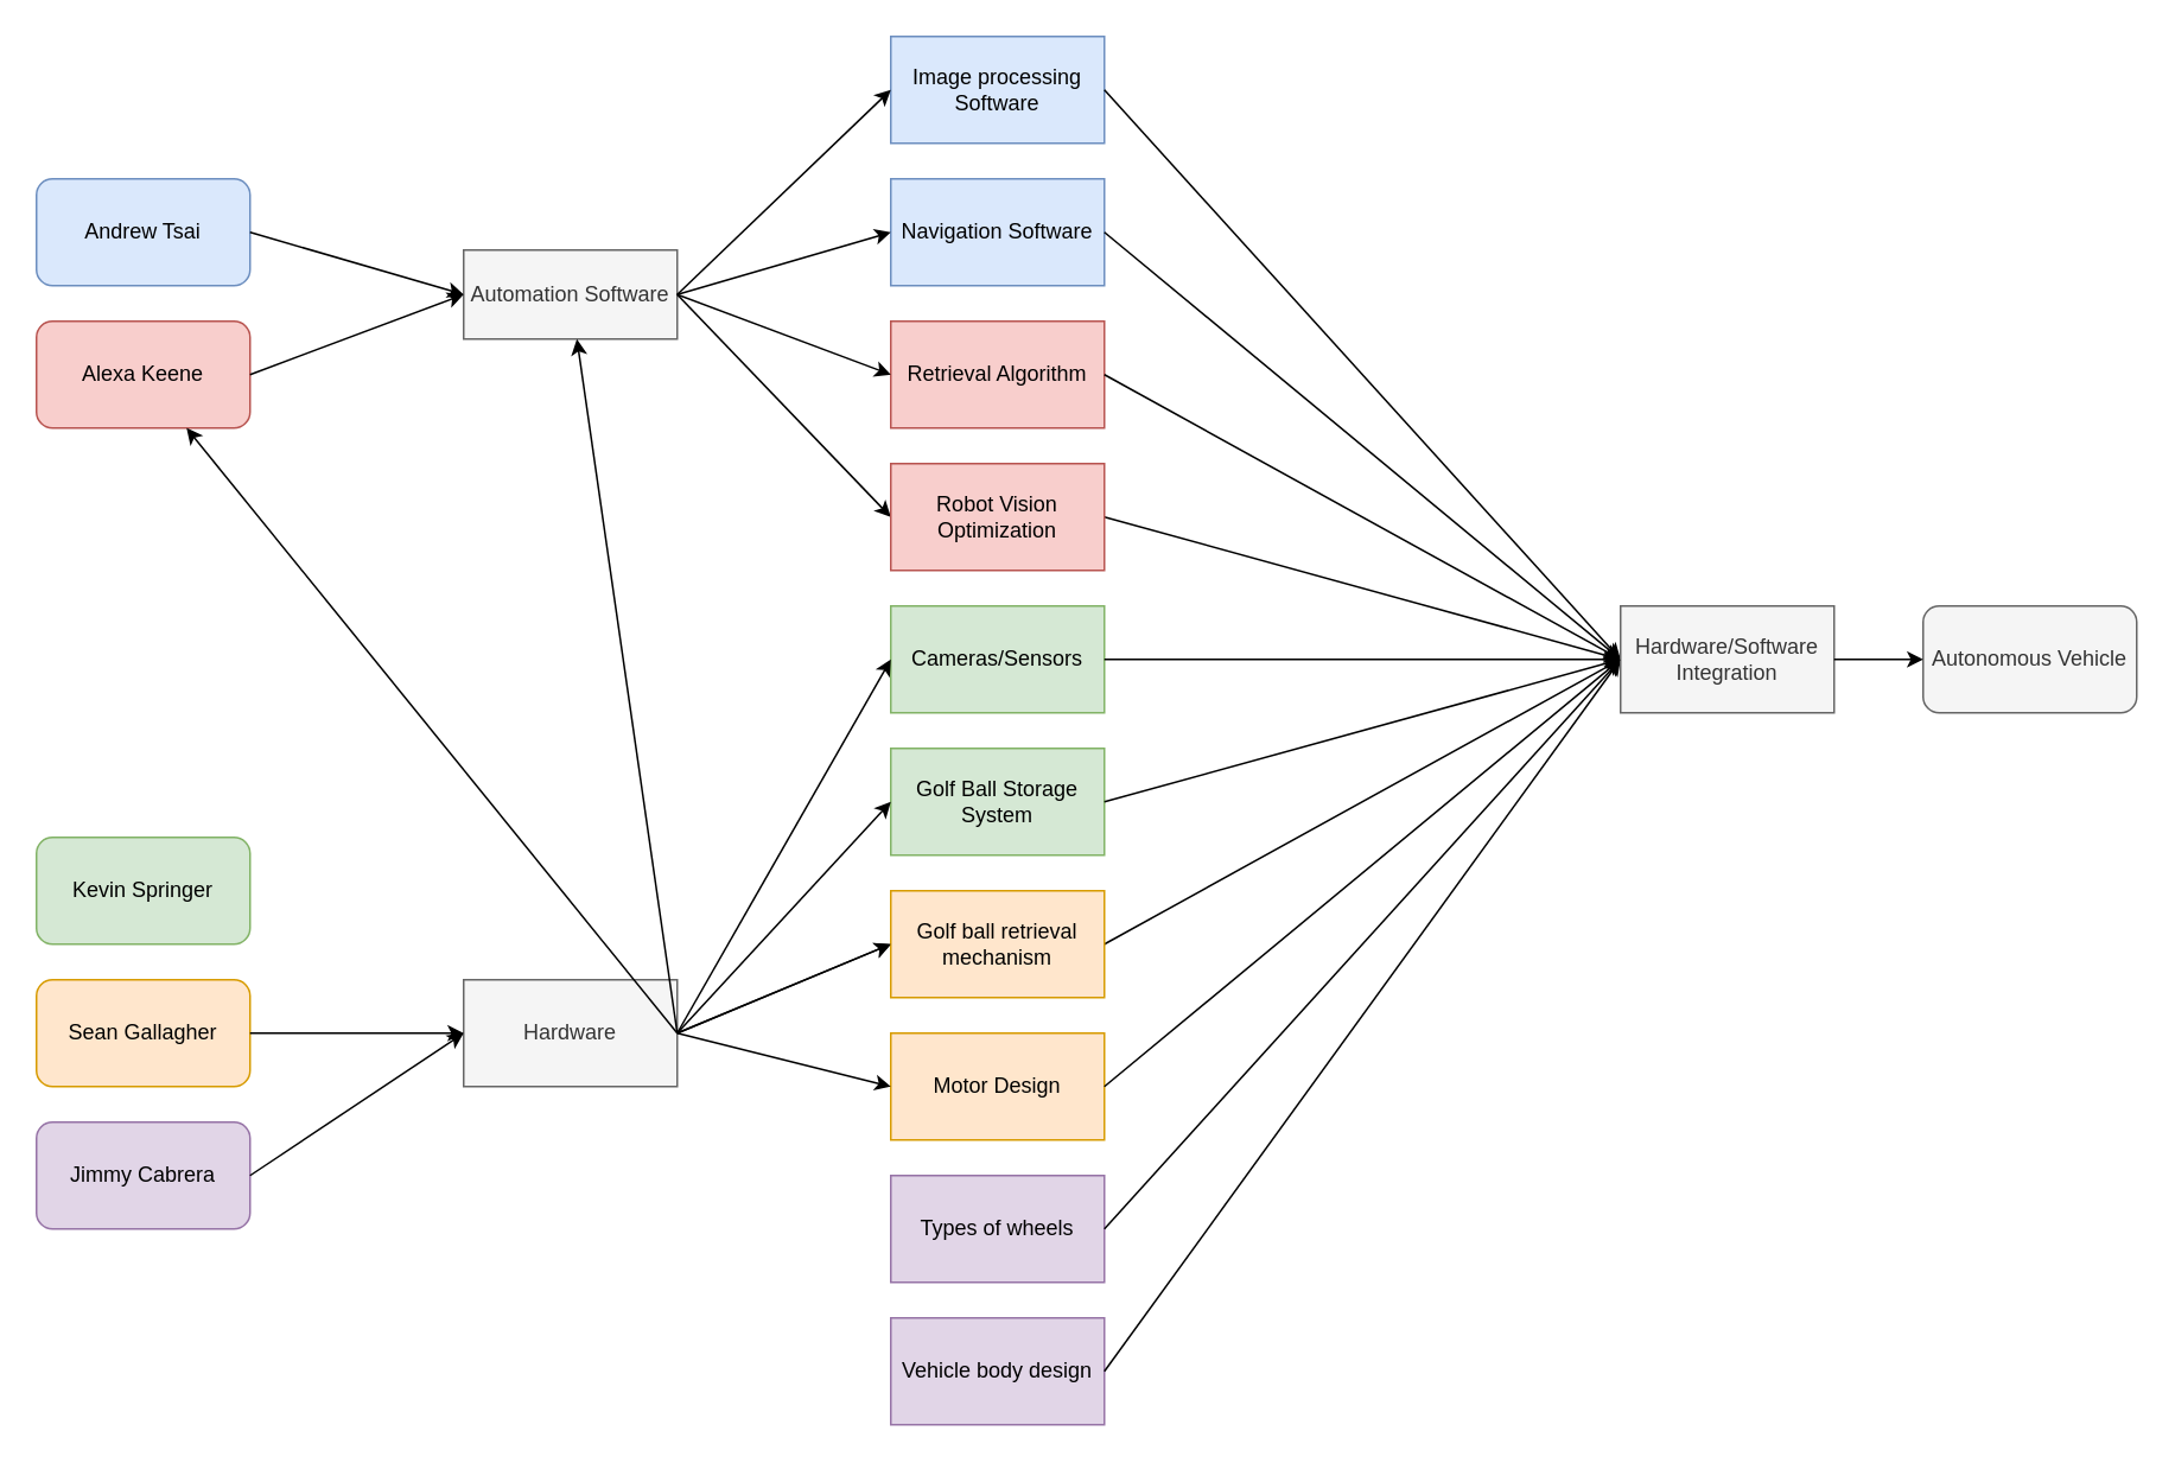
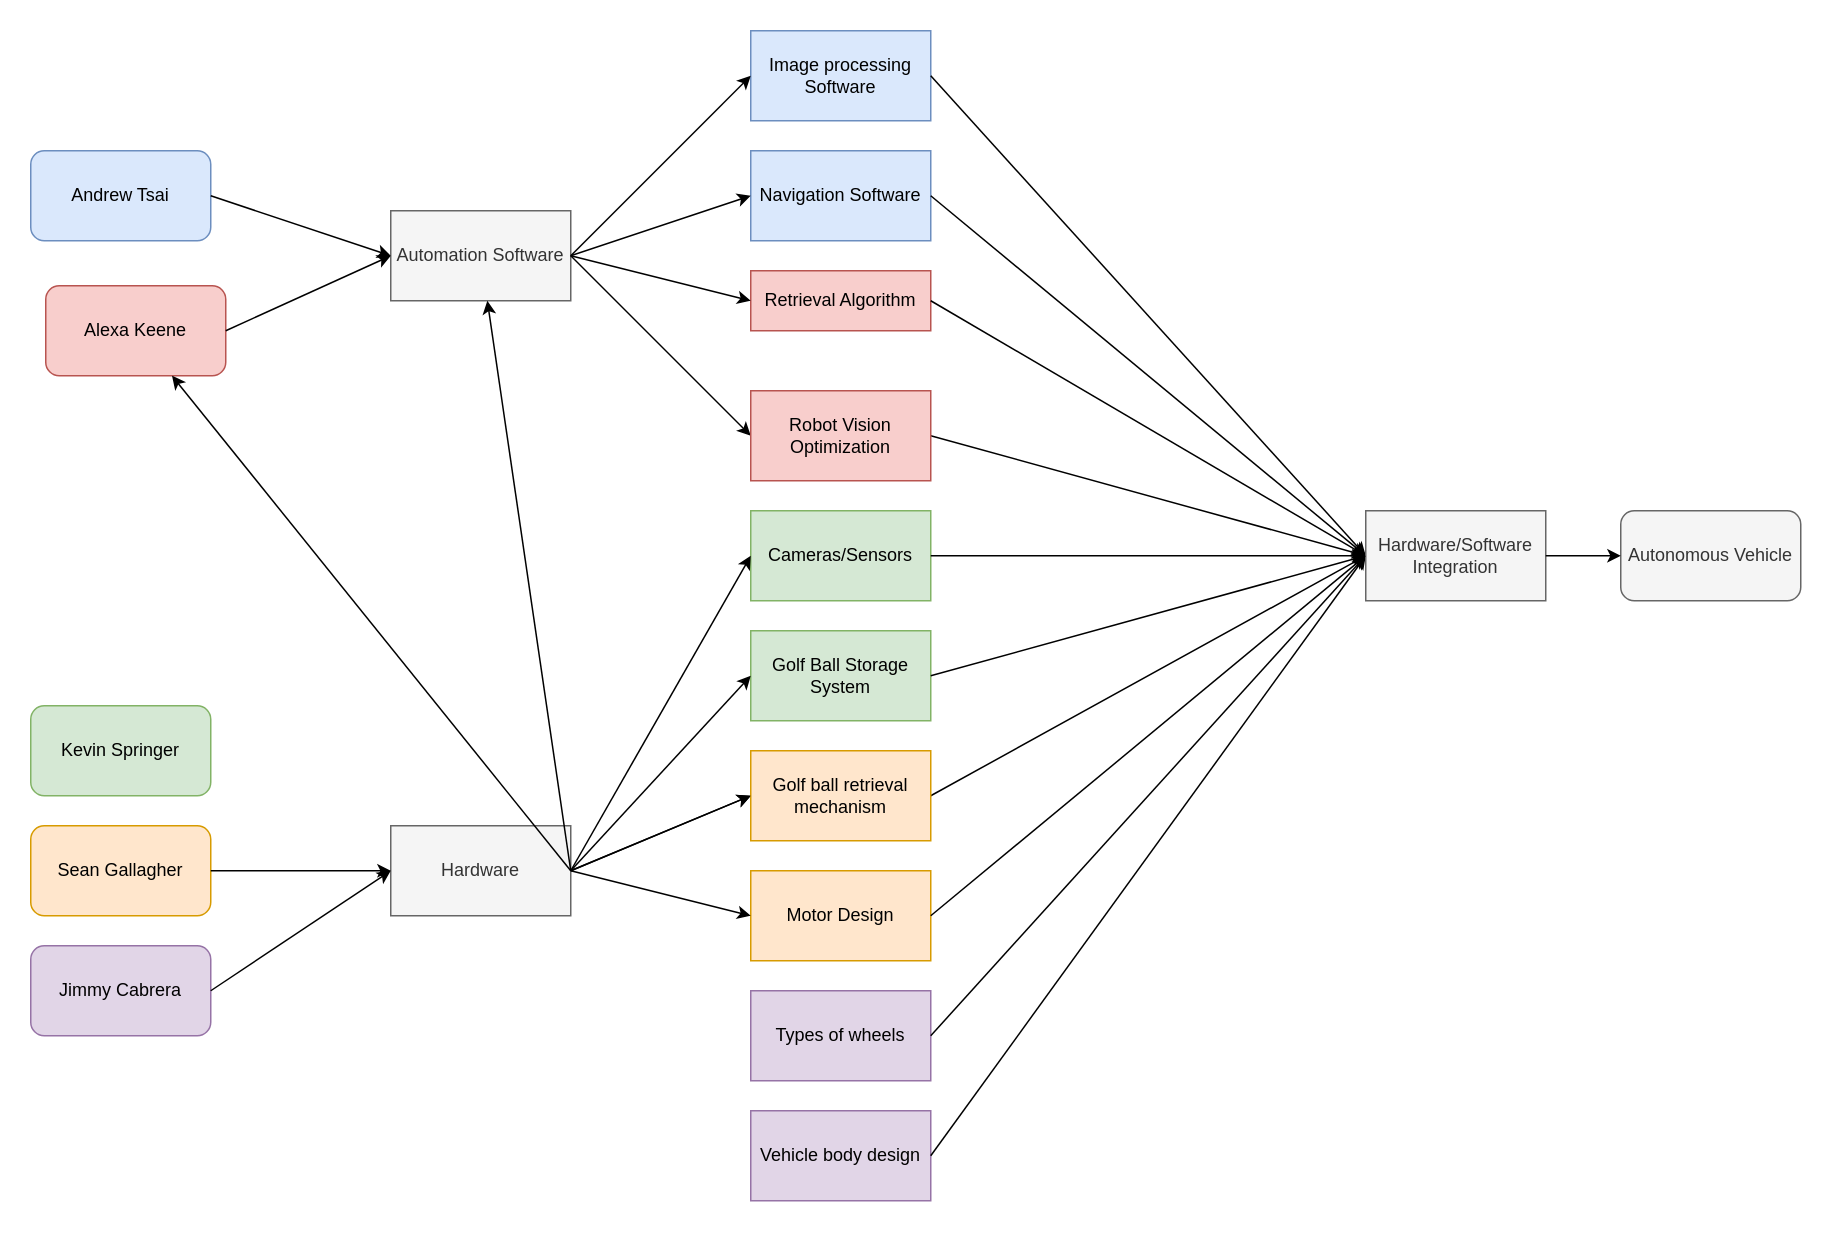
  <mxCell id="0" />
  <mxCell id="1" parent="0" />
  <mxCell id="2" value="Sean Gallagher" style="rounded=1;whiteSpace=wrap;html=1;fillColor=#ffe6cc;strokeColor=#d79b00;" parent="1" vertex="1"><mxGeometry x="20" y="550" width="120" height="60" as="geometry" /></mxCell>
  <mxCell id="3" value="Kevin Springer" style="rounded=1;whiteSpace=wrap;html=1;fillColor=#d5e8d4;strokeColor=#82b366;" parent="1" vertex="1"><mxGeometry x="20" y="470" width="120" height="60" as="geometry" /></mxCell>
- <mxCell id="4" value="Alexa Keene" style="rounded=1;whiteSpace=wrap;html=1;fillColor=#f8cecc;strokeColor=#b85450;" parent="1" vertex="1"><mxGeometry x="20" y="180" width="120" height="60" as="geometry" /></mxCell>
+ <mxCell id="4" value="Alexa Keene" style="rounded=1;whiteSpace=wrap;html=1;fillColor=#f8cecc;strokeColor=#b85450;" parent="1" vertex="1"><mxGeometry x="30" y="190" width="120" height="60" as="geometry" /></mxCell>
  <mxCell id="5" value="Andrew Tsai" style="rounded=1;whiteSpace=wrap;html=1;fillColor=#dae8fc;strokeColor=#6c8ebf;" parent="1" vertex="1"><mxGeometry x="20" y="100" width="120" height="60" as="geometry" /></mxCell>
  <mxCell id="6" value="Jimmy Cabrera" style="rounded=1;whiteSpace=wrap;html=1;fillColor=#e1d5e7;strokeColor=#9673a6;" parent="1" vertex="1"><mxGeometry x="20" y="630" width="120" height="60" as="geometry" /></mxCell>
- <mxCell id="7" value="Automation Software" style="rounded=0;whiteSpace=wrap;html=1;fillColor=#f5f5f5;strokeColor=#666666;fontColor=#333333;" parent="1" vertex="1"><mxGeometry x="260" y="140" width="120" height="50" as="geometry" /></mxCell>
+ <mxCell id="7" value="Automation Software" style="rounded=0;whiteSpace=wrap;html=1;fillColor=#f5f5f5;strokeColor=#666666;fontColor=#333333;" parent="1" vertex="1"><mxGeometry x="260" y="140" width="120" height="60" as="geometry" /></mxCell>
  <mxCell id="8" value="Hardware" style="rounded=0;whiteSpace=wrap;html=1;fillColor=#f5f5f5;strokeColor=#666666;fontColor=#333333;" parent="1" vertex="1"><mxGeometry x="260" y="550" width="120" height="60" as="geometry" /></mxCell>
  <mxCell id="9" value="" style="endArrow=classic;html=1;exitX=1;exitY=0.5;exitDx=0;exitDy=0;entryX=0;entryY=0.5;entryDx=0;entryDy=0;" parent="1" source="5" target="7" edge="1"><mxGeometry width="50" height="50" relative="1" as="geometry"><mxPoint x="380" y="400" as="sourcePoint" /><mxPoint x="430" y="350" as="targetPoint" /></mxGeometry></mxCell>
  <mxCell id="10" value="" style="endArrow=classic;html=1;exitX=1;exitY=0.5;exitDx=0;exitDy=0;entryX=0;entryY=0.5;entryDx=0;entryDy=0;" parent="1" source="4" target="7" edge="1"><mxGeometry width="50" height="50" relative="1" as="geometry"><mxPoint x="380" y="400" as="sourcePoint" /><mxPoint x="430" y="350" as="targetPoint" /></mxGeometry></mxCell>
  <mxCell id="11" value="" style="endArrow=classic;html=1;exitX=1;exitY=0.5;exitDx=0;exitDy=0;entryX=0;entryY=0.5;entryDx=0;entryDy=0;" parent="1" source="2" target="8" edge="1"><mxGeometry width="50" height="50" relative="1" as="geometry"><mxPoint x="380" y="400" as="sourcePoint" /><mxPoint x="430" y="350" as="targetPoint" /></mxGeometry></mxCell>
  <mxCell id="12" value="" style="endArrow=classic;html=1;exitX=1;exitY=0.5;exitDx=0;exitDy=0;entryX=0;entryY=0.5;entryDx=0;entryDy=0;" parent="1" source="6" target="8" edge="1"><mxGeometry width="50" height="50" relative="1" as="geometry"><mxPoint x="380" y="400" as="sourcePoint" /><mxPoint x="430" y="350" as="targetPoint" /></mxGeometry></mxCell>
  <mxCell id="13" value="Navigation Software" style="rounded=0;whiteSpace=wrap;html=1;fillColor=#dae8fc;strokeColor=#6c8ebf;" parent="1" vertex="1"><mxGeometry x="500" y="100" width="120" height="60" as="geometry" /></mxCell>
  <mxCell id="14" value="Image processing Software" style="rounded=0;whiteSpace=wrap;html=1;fillColor=#dae8fc;strokeColor=#6c8ebf;" parent="1" vertex="1"><mxGeometry x="500" y="20" width="120" height="60" as="geometry" /></mxCell>
- <mxCell id="15" value="Retrieval Algorithm" style="rounded=0;whiteSpace=wrap;html=1;fillColor=#f8cecc;strokeColor=#b85450;" parent="1" vertex="1"><mxGeometry x="500" y="180" width="120" height="60" as="geometry" /></mxCell>
+ <mxCell id="15" value="Retrieval Algorithm" style="rounded=0;whiteSpace=wrap;html=1;fillColor=#f8cecc;strokeColor=#b85450;" parent="1" vertex="1"><mxGeometry x="500" y="180" width="120" height="40" as="geometry" /></mxCell>
  <mxCell id="16" value="Cameras/Sensors" style="rounded=0;whiteSpace=wrap;html=1;fillColor=#d5e8d4;strokeColor=#82b366;" parent="1" vertex="1"><mxGeometry x="500" y="340" width="120" height="60" as="geometry" /></mxCell>
  <mxCell id="17" value="Types of wheels" style="rounded=0;whiteSpace=wrap;html=1;fillColor=#e1d5e7;strokeColor=#9673a6;" parent="1" vertex="1"><mxGeometry x="500" y="660" width="120" height="60" as="geometry" /></mxCell>
  <mxCell id="18" value="Vehicle body design" style="rounded=0;whiteSpace=wrap;html=1;fillColor=#e1d5e7;strokeColor=#9673a6;" parent="1" vertex="1"><mxGeometry x="500" y="740" width="120" height="60" as="geometry" /></mxCell>
  <mxCell id="19" value="Golf Ball Storage System" style="rounded=0;whiteSpace=wrap;html=1;fillColor=#d5e8d4;strokeColor=#82b366;" parent="1" vertex="1"><mxGeometry x="500" y="420" width="120" height="60" as="geometry" /></mxCell>
  <mxCell id="20" value="" style="endArrow=classic;html=1;exitX=1;exitY=0.5;exitDx=0;exitDy=0;entryX=0;entryY=0.5;entryDx=0;entryDy=0;" parent="1" source="8" target="19" edge="1"><mxGeometry width="50" height="50" relative="1" as="geometry"><mxPoint x="680" y="370" as="sourcePoint" /><mxPoint x="730" y="320" as="targetPoint" /></mxGeometry></mxCell>
  <mxCell id="21" value="" style="endArrow=classic;html=1;entryX=0;entryY=0.5;entryDx=0;entryDy=0;exitX=1;exitY=0.5;exitDx=0;exitDy=0;" parent="1" target="42" edge="1" source="8"><mxGeometry width="50" height="50" relative="1" as="geometry"><mxPoint x="380" y="450" as="sourcePoint" /><mxPoint x="730" y="320" as="targetPoint" /></mxGeometry></mxCell>
  <mxCell id="22" value="" style="endArrow=classic;html=1;exitX=1;exitY=0.5;exitDx=0;exitDy=0;entryX=0;entryY=0.5;entryDx=0;entryDy=0;" parent="1" source="8" target="16" edge="1"><mxGeometry width="50" height="50" relative="1" as="geometry"><mxPoint x="680" y="370" as="sourcePoint" /><mxPoint x="730" y="320" as="targetPoint" /></mxGeometry></mxCell>
  <mxCell id="23" value="" style="endArrow=classic;html=1;exitX=1;exitY=0.5;exitDx=0;exitDy=0;" parent="1" source="8" target="4" edge="1"><mxGeometry width="50" height="50" relative="1" as="geometry"><mxPoint x="680" y="370" as="sourcePoint" /><mxPoint x="730" y="320" as="targetPoint" /></mxGeometry></mxCell>
  <mxCell id="24" value="" style="endArrow=classic;html=1;entryX=0;entryY=0.5;entryDx=0;entryDy=0;exitX=1;exitY=0.5;exitDx=0;exitDy=0;" parent="1" target="37" edge="1" source="7"><mxGeometry width="50" height="50" relative="1" as="geometry"><mxPoint x="380" y="100" as="sourcePoint" /><mxPoint x="500" y="260" as="targetPoint" /></mxGeometry></mxCell>
  <mxCell id="25" value="" style="endArrow=classic;html=1;entryX=0;entryY=0.5;entryDx=0;entryDy=0;exitX=1;exitY=0.5;exitDx=0;exitDy=0;" parent="1" target="14" edge="1" source="7"><mxGeometry width="50" height="50" relative="1" as="geometry"><mxPoint x="380" y="100" as="sourcePoint" /><mxPoint x="730" y="320" as="targetPoint" /></mxGeometry></mxCell>
  <mxCell id="26" value="" style="endArrow=classic;html=1;entryX=0;entryY=0.5;entryDx=0;entryDy=0;exitX=1;exitY=0.5;exitDx=0;exitDy=0;" parent="1" target="13" edge="1" source="7"><mxGeometry width="50" height="50" relative="1" as="geometry"><mxPoint x="380" y="100" as="sourcePoint" /><mxPoint x="730" y="320" as="targetPoint" /></mxGeometry></mxCell>
  <mxCell id="27" value="" style="endArrow=classic;html=1;exitX=1;exitY=0.5;exitDx=0;exitDy=0;entryX=0;entryY=0.5;entryDx=0;entryDy=0;" parent="1" source="7" target="15" edge="1"><mxGeometry width="50" height="50" relative="1" as="geometry"><mxPoint x="680" y="370" as="sourcePoint" /><mxPoint x="730" y="320" as="targetPoint" /></mxGeometry></mxCell>
  <mxCell id="28" value="" style="endArrow=classic;html=1;exitX=1;exitY=0.5;exitDx=0;exitDy=0;" parent="1" source="19" edge="1"><mxGeometry width="50" height="50" relative="1" as="geometry"><mxPoint x="680" y="370" as="sourcePoint" /><mxPoint x="910" y="370" as="targetPoint" /></mxGeometry></mxCell>
  <mxCell id="29" value="" style="endArrow=classic;html=1;exitX=1;exitY=0.5;exitDx=0;exitDy=0;" parent="1" source="42" edge="1"><mxGeometry width="50" height="50" relative="1" as="geometry"><mxPoint x="680" y="370" as="sourcePoint" /><mxPoint x="910" y="370" as="targetPoint" /></mxGeometry></mxCell>
  <mxCell id="30" value="" style="endArrow=classic;html=1;exitX=1;exitY=0.5;exitDx=0;exitDy=0;entryX=0;entryY=0.5;entryDx=0;entryDy=0;" parent="1" source="18" target="38" edge="1"><mxGeometry width="50" height="50" relative="1" as="geometry"><mxPoint x="680" y="370" as="sourcePoint" /><mxPoint x="910" y="310" as="targetPoint" /></mxGeometry></mxCell>
  <mxCell id="31" value="" style="endArrow=classic;html=1;exitX=1;exitY=0.5;exitDx=0;exitDy=0;entryX=0;entryY=0.5;entryDx=0;entryDy=0;" parent="1" source="16" edge="1" target="38"><mxGeometry width="50" height="50" relative="1" as="geometry"><mxPoint x="680" y="370" as="sourcePoint" /><mxPoint x="900" y="370" as="targetPoint" /></mxGeometry></mxCell>
  <mxCell id="32" value="" style="endArrow=classic;html=1;exitX=1;exitY=0.5;exitDx=0;exitDy=0;" parent="1" source="17" edge="1"><mxGeometry width="50" height="50" relative="1" as="geometry"><mxPoint x="680" y="370" as="sourcePoint" /><mxPoint x="910" y="370" as="targetPoint" /></mxGeometry></mxCell>
  <mxCell id="33" value="" style="endArrow=classic;html=1;exitX=1;exitY=0.5;exitDx=0;exitDy=0;" parent="1" source="37" edge="1"><mxGeometry width="50" height="50" relative="1" as="geometry"><mxPoint x="620" y="320" as="sourcePoint" /><mxPoint x="910" y="370" as="targetPoint" /></mxGeometry></mxCell>
  <mxCell id="34" value="" style="endArrow=classic;html=1;exitX=1;exitY=0.5;exitDx=0;exitDy=0;entryX=0;entryY=0.5;entryDx=0;entryDy=0;" parent="1" source="14" target="38" edge="1"><mxGeometry width="50" height="50" relative="1" as="geometry"><mxPoint x="680" y="370" as="sourcePoint" /><mxPoint x="910" y="310" as="targetPoint" /></mxGeometry></mxCell>
  <mxCell id="35" value="" style="endArrow=classic;html=1;exitX=1;exitY=0.5;exitDx=0;exitDy=0;entryX=0;entryY=0.5;entryDx=0;entryDy=0;" parent="1" source="13" target="38" edge="1"><mxGeometry width="50" height="50" relative="1" as="geometry"><mxPoint x="680" y="370" as="sourcePoint" /><mxPoint x="910" y="310" as="targetPoint" /></mxGeometry></mxCell>
  <mxCell id="36" value="" style="endArrow=classic;html=1;exitX=1;exitY=0.5;exitDx=0;exitDy=0;entryX=0;entryY=0.5;entryDx=0;entryDy=0;" parent="1" source="15" edge="1" target="38"><mxGeometry width="50" height="50" relative="1" as="geometry"><mxPoint x="680" y="370" as="sourcePoint" /><mxPoint x="910" y="310" as="targetPoint" /></mxGeometry></mxCell>
  <mxCell id="37" value="Robot Vision Optimization" style="rounded=0;whiteSpace=wrap;html=1;fillColor=#f8cecc;strokeColor=#b85450;" vertex="1" parent="1"><mxGeometry x="500" y="260" width="120" height="60" as="geometry" /></mxCell>
  <mxCell id="38" value="Hardware/Software Integration" style="rounded=0;whiteSpace=wrap;html=1;fillColor=#f5f5f5;strokeColor=#666666;fontColor=#333333;" vertex="1" parent="1"><mxGeometry x="910" y="340" width="120" height="60" as="geometry" /></mxCell>
  <mxCell id="39" value="Autonomous Vehicle" style="rounded=1;whiteSpace=wrap;html=1;fillColor=#f5f5f5;strokeColor=#666666;fontColor=#333333;" vertex="1" parent="1"><mxGeometry x="1080" y="340" width="120" height="60" as="geometry" /></mxCell>
  <mxCell id="40" value="" style="endArrow=classic;html=1;exitX=1;exitY=0.5;exitDx=0;exitDy=0;entryX=0;entryY=0.5;entryDx=0;entryDy=0;" edge="1" parent="1" source="38" target="39"><mxGeometry width="50" height="50" relative="1" as="geometry"><mxPoint x="380" y="330" as="sourcePoint" /><mxPoint x="430" y="280" as="targetPoint" /></mxGeometry></mxCell>
  <mxCell id="41" value="Motor Design" style="rounded=0;whiteSpace=wrap;html=1;fillColor=#ffe6cc;strokeColor=#d79b00;" vertex="1" parent="1"><mxGeometry x="500" y="580" width="120" height="60" as="geometry" /></mxCell>
  <mxCell id="42" value="Golf ball retrieval mechanism" style="rounded=0;whiteSpace=wrap;html=1;fillColor=#ffe6cc;strokeColor=#d79b00;" parent="1" vertex="1"><mxGeometry x="500" y="500" width="120" height="60" as="geometry" /></mxCell>
  <mxCell id="43" value="" style="endArrow=classic;html=1;exitX=1;exitY=0.5;exitDx=0;exitDy=0;entryX=0;entryY=0.5;entryDx=0;entryDy=0;" edge="1" parent="1" source="8" target="42"><mxGeometry width="50" height="50" relative="1" as="geometry"><mxPoint x="380" y="450" as="sourcePoint" /><mxPoint x="810" y="630" as="targetPoint" /></mxGeometry></mxCell>
  <mxCell id="44" value="" style="endArrow=classic;html=1;exitX=1;exitY=0.5;exitDx=0;exitDy=0;" edge="1" parent="1" source="8" target="7"><mxGeometry width="50" height="50" relative="1" as="geometry"><mxPoint x="380" y="450" as="sourcePoint" /><mxPoint x="670" y="400" as="targetPoint" /></mxGeometry></mxCell>
  <mxCell id="45" value="" style="endArrow=classic;html=1;exitX=1;exitY=0.5;exitDx=0;exitDy=0;entryX=0;entryY=0.5;entryDx=0;entryDy=0;" edge="1" parent="1" source="41" target="38"><mxGeometry width="50" height="50" relative="1" as="geometry"><mxPoint x="620" y="450" as="sourcePoint" /><mxPoint x="670" y="400" as="targetPoint" /></mxGeometry></mxCell>
  <mxCell id="46" value="" style="endArrow=classic;html=1;entryX=0;entryY=0.5;entryDx=0;entryDy=0;exitX=1;exitY=0.5;exitDx=0;exitDy=0;" edge="1" parent="1" source="8" target="41"><mxGeometry width="50" height="50" relative="1" as="geometry"><mxPoint x="380" y="450" as="sourcePoint" /><mxPoint x="670" y="400" as="targetPoint" /></mxGeometry></mxCell>
